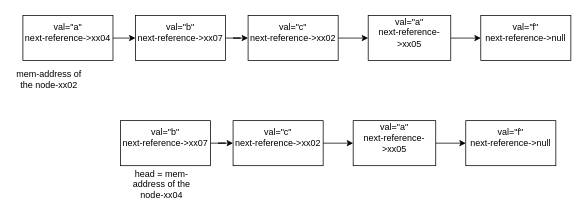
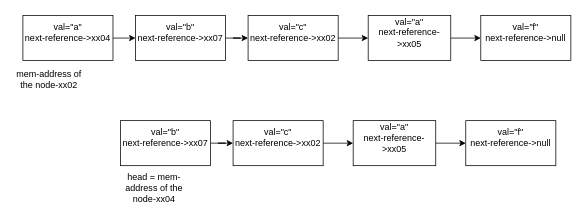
  <mxCell id="0" />
  <mxCell id="1" parent="0" />
  <mxCell id="2" value="val=&quot;a&quot;&lt;div&gt;next-reference-&amp;gt;xx04&lt;/div&gt;&lt;div&gt;&lt;br&gt;&lt;/div&gt;" style="rounded=0;whiteSpace=wrap;html=1;" vertex="1" parent="1"><mxGeometry x="30" y="20" width="120" height="60" as="geometry" /></mxCell>
  <mxCell id="3" style="edgeStyle=orthogonalEdgeStyle;rounded=0;orthogonalLoop=1;jettySize=auto;html=1;entryX=0;entryY=0.5;entryDx=0;entryDy=0;" edge="1" parent="1" source="4" target="11"><mxGeometry relative="1" as="geometry" /></mxCell>
  <mxCell id="4" value="val=&quot;a&quot;&lt;div&gt;next-reference-&amp;gt;xx05&lt;/div&gt;&lt;div&gt;&lt;br&gt;&lt;/div&gt;" style="rounded=0;whiteSpace=wrap;html=1;" vertex="1" parent="1"><mxGeometry x="490" y="20" width="110" height="60" as="geometry" /></mxCell>
  <mxCell id="5" value="" style="edgeStyle=orthogonalEdgeStyle;rounded=0;orthogonalLoop=1;jettySize=auto;html=1;" edge="1" parent="1" source="6" target="8"><mxGeometry relative="1" as="geometry" /></mxCell>
  <mxCell id="6" value="&lt;div&gt;val=&quot;b&quot;&lt;div&gt;next-reference-&amp;gt;xx07&lt;/div&gt;&lt;div&gt;&lt;br&gt;&lt;/div&gt;&lt;/div&gt;" style="rounded=0;whiteSpace=wrap;html=1;" vertex="1" parent="1"><mxGeometry x="180" y="20" width="120" height="60" as="geometry" /></mxCell>
  <mxCell id="7" value="" style="edgeStyle=orthogonalEdgeStyle;rounded=0;orthogonalLoop=1;jettySize=auto;html=1;" edge="1" parent="1" source="8" target="4"><mxGeometry relative="1" as="geometry" /></mxCell>
  <mxCell id="8" value="val=&quot;c&quot;&lt;div&gt;next-reference-&amp;gt;xx02&lt;/div&gt;&lt;div&gt;&lt;br&gt;&lt;/div&gt;" style="rounded=0;whiteSpace=wrap;html=1;" vertex="1" parent="1"><mxGeometry x="330" y="20" width="120" height="60" as="geometry" /></mxCell>
  <mxCell id="9" value="" style="endArrow=classic;html=1;rounded=0;" edge="1" parent="1" target="6"><mxGeometry width="50" height="50" relative="1" as="geometry"><mxPoint x="150" y="50" as="sourcePoint" /><mxPoint x="200" y="0" as="targetPoint" /></mxGeometry></mxCell>
  <mxCell id="10" value="mem-address of the node-xx02" style="text;html=1;align=center;verticalAlign=middle;whiteSpace=wrap;rounded=0;" vertex="1" parent="1"><mxGeometry x="20" y="90" width="90" height="30" as="geometry" /></mxCell>
  <mxCell id="11" value="val=&quot;f&quot;&lt;div&gt;next-reference-&amp;gt;null&lt;/div&gt;&lt;div&gt;&lt;br&gt;&lt;/div&gt;" style="rounded=0;whiteSpace=wrap;html=1;" vertex="1" parent="1"><mxGeometry x="640" y="20" width="120" height="60" as="geometry" /></mxCell>
  <mxCell id="12" style="edgeStyle=orthogonalEdgeStyle;rounded=0;orthogonalLoop=1;jettySize=auto;html=1;entryX=0;entryY=0.5;entryDx=0;entryDy=0;" edge="1" source="13" target="18" parent="1"><mxGeometry relative="1" as="geometry" /></mxCell>
  <mxCell id="13" value="val=&quot;a&quot;&lt;div&gt;next-reference-&amp;gt;xx05&lt;/div&gt;&lt;div&gt;&lt;br&gt;&lt;/div&gt;" style="rounded=0;whiteSpace=wrap;html=1;" vertex="1" parent="1"><mxGeometry x="470" y="160" width="110" height="60" as="geometry" /></mxCell>
  <mxCell id="14" value="" style="edgeStyle=orthogonalEdgeStyle;rounded=0;orthogonalLoop=1;jettySize=auto;html=1;" edge="1" source="15" target="17" parent="1"><mxGeometry relative="1" as="geometry" /></mxCell>
  <mxCell id="15" value="&lt;div&gt;val=&quot;b&quot;&lt;div&gt;next-reference-&amp;gt;xx07&lt;/div&gt;&lt;div&gt;&lt;br&gt;&lt;/div&gt;&lt;/div&gt;" style="rounded=0;whiteSpace=wrap;html=1;" vertex="1" parent="1"><mxGeometry x="160" y="160" width="120" height="60" as="geometry" /></mxCell>
  <mxCell id="16" value="" style="edgeStyle=orthogonalEdgeStyle;rounded=0;orthogonalLoop=1;jettySize=auto;html=1;" edge="1" source="17" target="13" parent="1"><mxGeometry relative="1" as="geometry" /></mxCell>
  <mxCell id="17" value="val=&quot;c&quot;&lt;div&gt;next-reference-&amp;gt;xx02&lt;/div&gt;&lt;div&gt;&lt;br&gt;&lt;/div&gt;" style="rounded=0;whiteSpace=wrap;html=1;" vertex="1" parent="1"><mxGeometry x="310" y="160" width="120" height="60" as="geometry" /></mxCell>
  <mxCell id="18" value="val=&quot;f&quot;&lt;div&gt;next-reference-&amp;gt;null&lt;/div&gt;&lt;div&gt;&lt;br&gt;&lt;/div&gt;" style="rounded=0;whiteSpace=wrap;html=1;" vertex="1" parent="1"><mxGeometry x="620" y="160" width="120" height="60" as="geometry" /></mxCell>
- <mxCell id="19" value="head = mem-address of the node-xx04" style="text;html=1;align=center;verticalAlign=middle;whiteSpace=wrap;rounded=0;" vertex="1" parent="1"><mxGeometry x="170" y="230" width="90" height="30" as="geometry" /></mxCell>
+ <mxCell id="19" value="head = mem-address of the node-xx04" style="text;html=1;align=center;verticalAlign=middle;whiteSpace=wrap;rounded=0;" vertex="1" parent="1"><mxGeometry x="160" y="235" width="90" height="30" as="geometry" /></mxCell>
